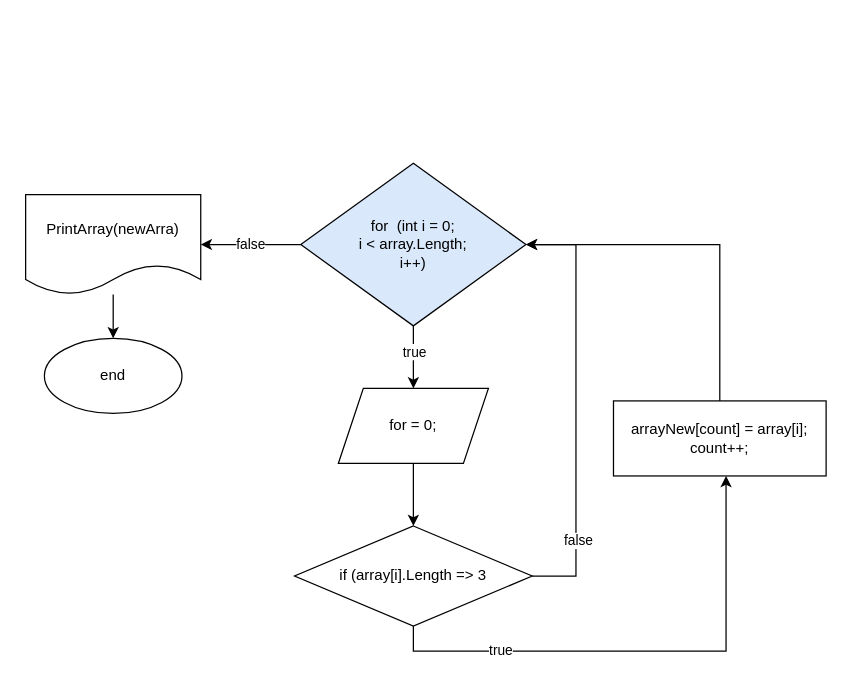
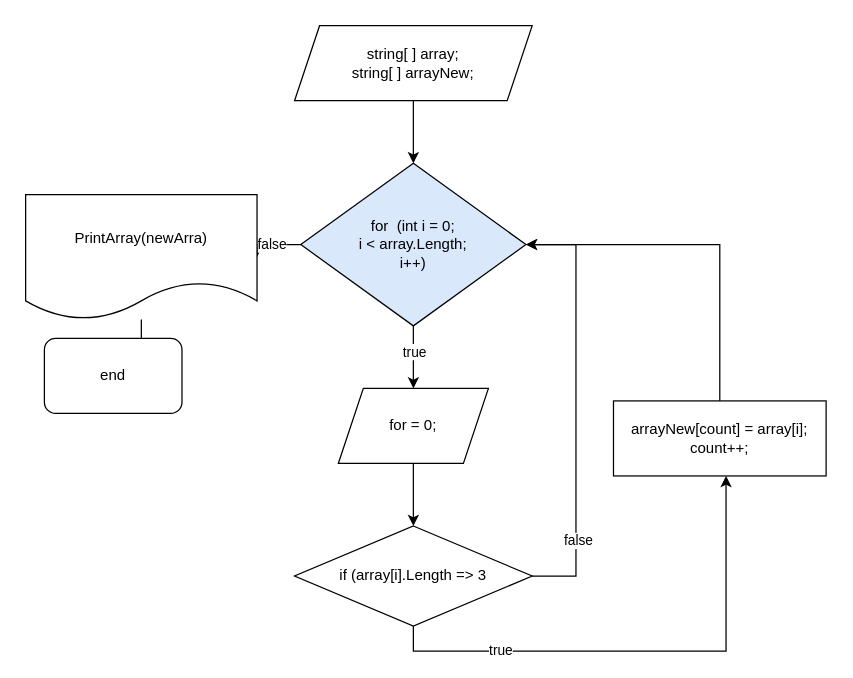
  <mxCell id="0" />
  <mxCell id="1" parent="0" />
+ <mxCell id="2" value="" style="edgeStyle=orthogonalEdgeStyle;rounded=0;orthogonalLoop=1;jettySize=auto;html=1;" edge="1" parent="1" source="3" target="7"><mxGeometry relative="1" as="geometry" /></mxCell>
+ <mxCell id="3" value="string[ ] array;&lt;br&gt;string[ ] arrayNew;" style="shape=parallelogram;perimeter=parallelogramPerimeter;whiteSpace=wrap;html=1;fixedSize=1;" vertex="1" parent="1"><mxGeometry x="235" y="20" width="190" height="60" as="geometry" /></mxCell>
  <mxCell id="4" value="" style="edgeStyle=orthogonalEdgeStyle;rounded=0;orthogonalLoop=1;jettySize=auto;html=1;" edge="1" parent="1" source="7" target="9"><mxGeometry relative="1" as="geometry" /></mxCell>
  <mxCell id="5" value="true" style="edgeLabel;html=1;align=center;verticalAlign=middle;resizable=0;points=[];" vertex="1" connectable="0" parent="4"><mxGeometry x="-0.187" relative="1" as="geometry"><mxPoint as="offset" /></mxGeometry></mxCell>
  <mxCell id="6" value="false" style="edgeStyle=orthogonalEdgeStyle;rounded=0;orthogonalLoop=1;jettySize=auto;html=1;exitX=0;exitY=0.5;exitDx=0;exitDy=0;entryX=1;entryY=0.5;entryDx=0;entryDy=0;" edge="1" parent="1" source="7" target="17"><mxGeometry relative="1" as="geometry"><mxPoint x="190" y="195" as="targetPoint" /></mxGeometry></mxCell>
  <mxCell id="7" value="for &amp;nbsp;(int i = 0; &lt;br&gt;i &amp;lt; array.Length; &lt;br&gt;i++)" style="rhombus;whiteSpace=wrap;html=1;fillColor=#dae8fc;" vertex="1" parent="1"><mxGeometry x="240" y="130" width="180" height="130" as="geometry" /></mxCell>
  <mxCell id="8" value="" style="edgeStyle=orthogonalEdgeStyle;rounded=0;orthogonalLoop=1;jettySize=auto;html=1;" edge="1" parent="1" source="9" target="13"><mxGeometry relative="1" as="geometry" /></mxCell>
  <mxCell id="9" value="for = 0;" style="shape=parallelogram;perimeter=parallelogramPerimeter;whiteSpace=wrap;html=1;fixedSize=1;" vertex="1" parent="1"><mxGeometry x="270" y="310" width="120" height="60" as="geometry" /></mxCell>
  <mxCell id="10" value="true" style="edgeStyle=orthogonalEdgeStyle;rounded=0;orthogonalLoop=1;jettySize=auto;html=1;exitX=0.5;exitY=1;exitDx=0;exitDy=0;" edge="1" parent="1" source="13" target="15"><mxGeometry x="-0.561" relative="1" as="geometry"><Array as="points"><mxPoint x="330" y="520" /><mxPoint x="580" y="520" /></Array><mxPoint as="offset" /></mxGeometry></mxCell>
  <mxCell id="11" style="edgeStyle=orthogonalEdgeStyle;rounded=0;orthogonalLoop=1;jettySize=auto;html=1;entryX=1;entryY=0.5;entryDx=0;entryDy=0;" edge="1" parent="1" source="13" target="7"><mxGeometry relative="1" as="geometry"><Array as="points"><mxPoint x="460" y="460" /><mxPoint x="460" y="195" /></Array></mxGeometry></mxCell>
  <mxCell id="12" value="false" style="edgeLabel;html=1;align=center;verticalAlign=middle;resizable=0;points=[];" vertex="1" connectable="0" parent="11"><mxGeometry x="-0.752" y="-1" relative="1" as="geometry"><mxPoint y="-22" as="offset" /></mxGeometry></mxCell>
  <mxCell id="13" value="if (array[i].Length =&amp;gt; 3" style="rhombus;whiteSpace=wrap;html=1;" vertex="1" parent="1"><mxGeometry x="235" y="420" width="190" height="80" as="geometry" /></mxCell>
  <mxCell id="14" style="edgeStyle=orthogonalEdgeStyle;rounded=0;orthogonalLoop=1;jettySize=auto;html=1;exitX=0.5;exitY=0;exitDx=0;exitDy=0;entryX=1;entryY=0.5;entryDx=0;entryDy=0;" edge="1" parent="1" source="15" target="7"><mxGeometry relative="1" as="geometry" /></mxCell>
  <mxCell id="15" value="arrayNew[count] = array[i];&lt;br&gt;count++;" style="whiteSpace=wrap;html=1;" vertex="1" parent="1"><mxGeometry x="490" y="320" width="170" height="60" as="geometry" /></mxCell>
  <mxCell id="16" value="" style="edgeStyle=orthogonalEdgeStyle;rounded=0;orthogonalLoop=1;jettySize=auto;html=1;" edge="1" parent="1" source="17" target="18"><mxGeometry relative="1" as="geometry" /></mxCell>
- <mxCell id="17" value="PrintArray(newArra)" style="shape=document;whiteSpace=wrap;html=1;boundedLbl=1;" vertex="1" parent="1"><mxGeometry x="20" y="155" width="140" height="80" as="geometry" /></mxCell>
- <mxCell id="18" value="end" style="ellipse;whiteSpace=wrap;html=1;" vertex="1" parent="1"><mxGeometry x="35" y="270" width="110" height="60" as="geometry" /></mxCell>
+ <mxCell id="17" value="PrintArray(newArra)" style="shape=document;whiteSpace=wrap;html=1;boundedLbl=1;" vertex="1" parent="1"><mxGeometry x="20" y="155" width="185" height="100" as="geometry" /></mxCell>
+ <mxCell id="18" value="end" style="whiteSpace=wrap;html=1;rounded=1;" vertex="1" parent="1"><mxGeometry x="35" y="270" width="110" height="60" as="geometry" /></mxCell>
